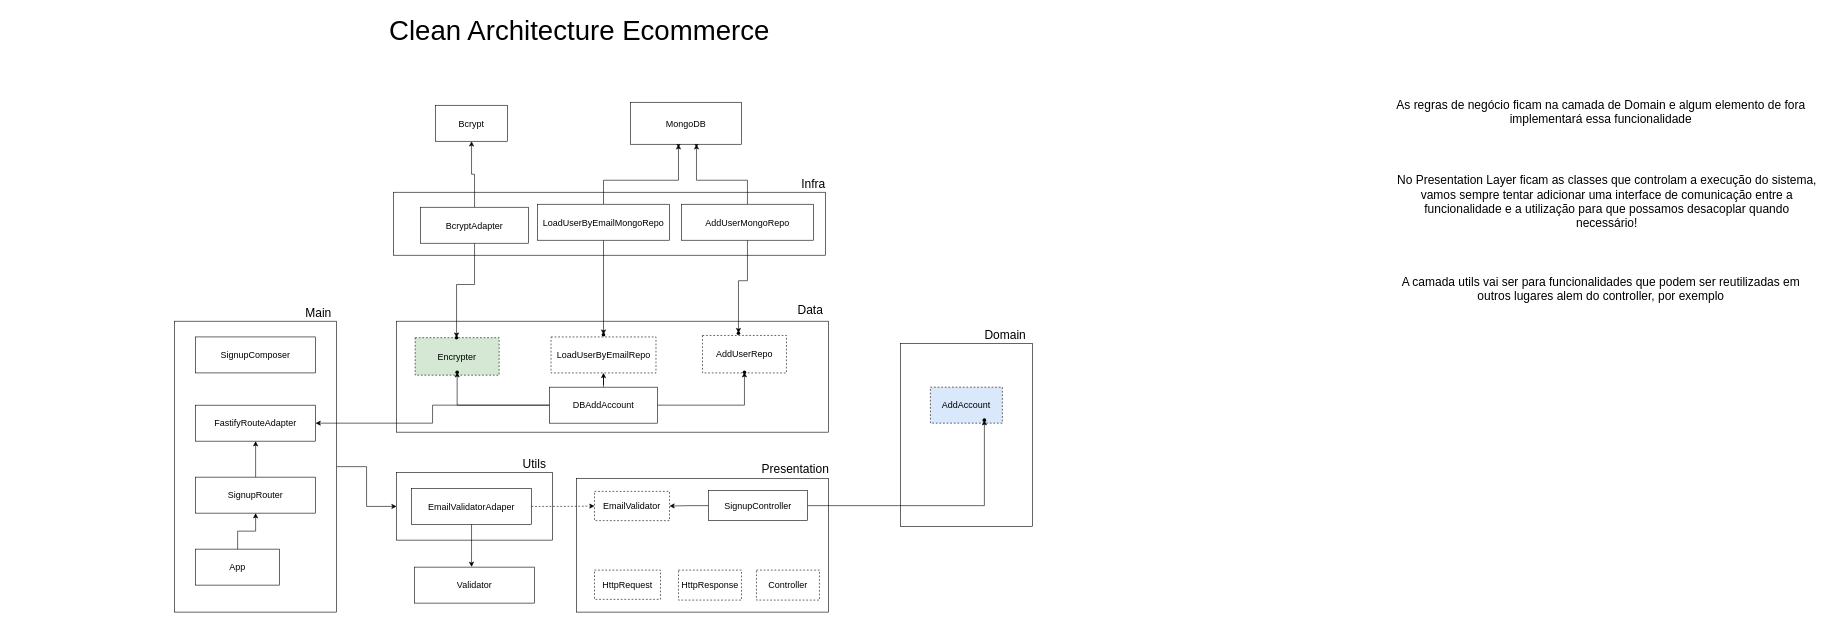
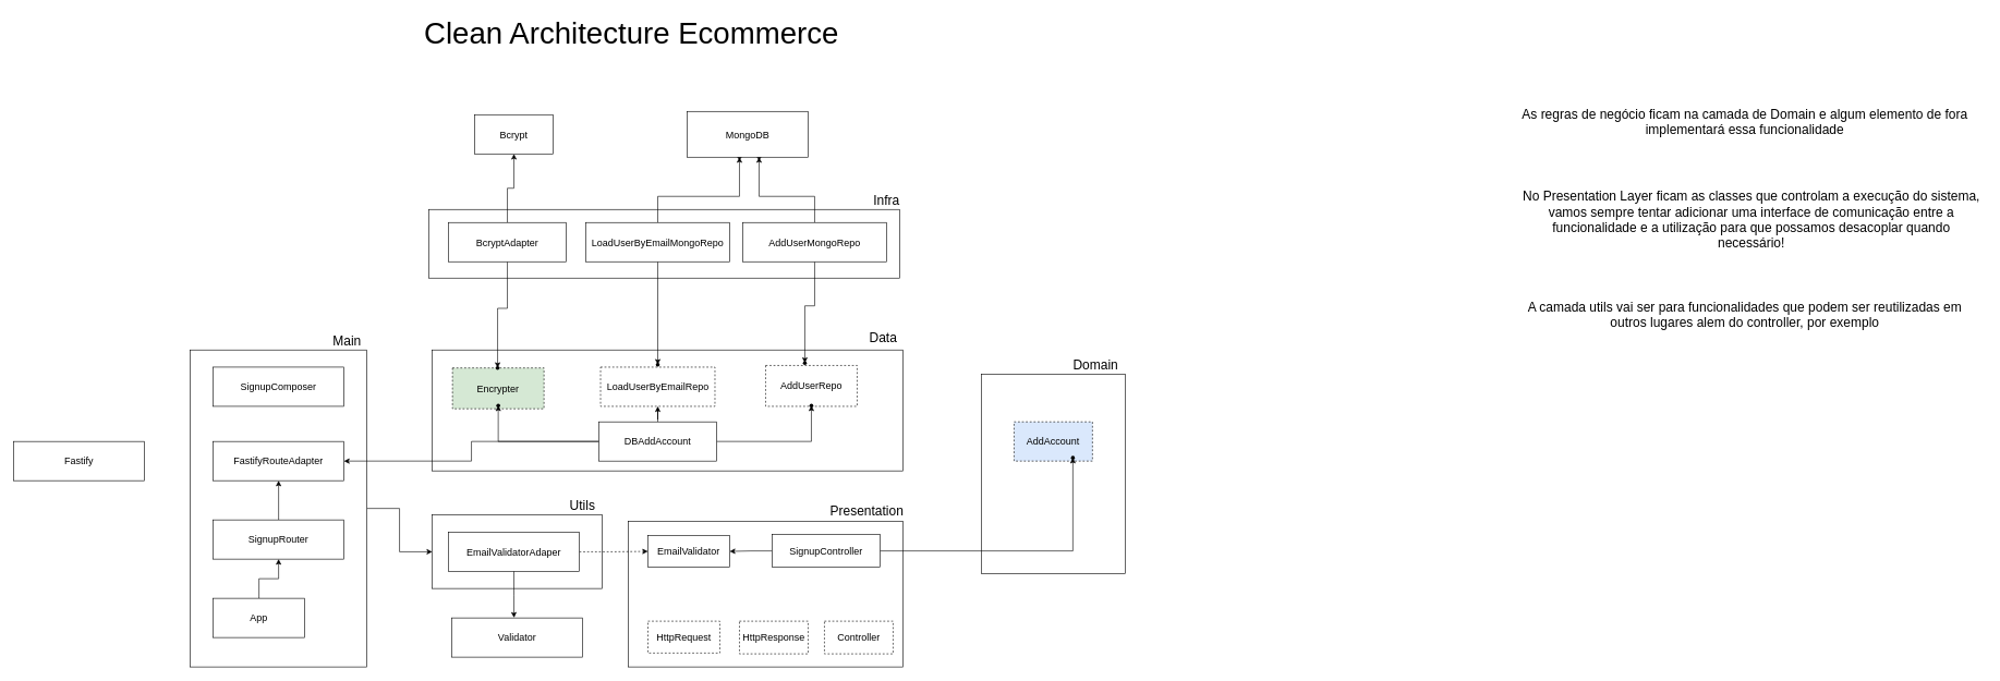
  <mxCell id="0" />
  <mxCell id="1" parent="0" />
  <mxCell id="2" value="Clean Architecture Ecommerce" style="text;html=1;strokeColor=none;fillColor=none;align=center;verticalAlign=middle;whiteSpace=wrap;rounded=0;fontSize=46;" vertex="1" parent="1"><mxGeometry x="500" y="20" width="930" height="60" as="geometry" /></mxCell>
  <mxCell id="3" value="No Presentation Layer ficam as classes que controlam a execução do sistema, vamos sempre tentar adicionar uma interface de comunicação entre a funcionalidade e a utilização para que possamos desacoplar quando necessário!" style="text;html=1;strokeColor=none;fillColor=none;align=center;verticalAlign=middle;whiteSpace=wrap;rounded=0;fontSize=20;" vertex="1" parent="1"><mxGeometry x="2320" y="260" width="716" height="150" as="geometry" /></mxCell>
  <mxCell id="4" value="A camada utils vai ser para funcionalidades que podem ser reutilizadas em outros lugares alem do controller, por exemplo" style="text;html=1;strokeColor=none;fillColor=none;align=center;verticalAlign=middle;whiteSpace=wrap;rounded=0;fontSize=20;" vertex="1" parent="1"><mxGeometry x="2310" y="405" width="716" height="150" as="geometry" /></mxCell>
  <mxCell id="5" value="As regras de negócio ficam na camada de Domain e algum elemento de fora implementará essa funcionalidade" style="text;html=1;strokeColor=none;fillColor=none;align=center;verticalAlign=middle;whiteSpace=wrap;rounded=0;fontSize=20;" vertex="1" parent="1"><mxGeometry x="2310" y="110" width="716" height="150" as="geometry" /></mxCell>
  <mxCell id="6" value="" style="edgeStyle=orthogonalEdgeStyle;rounded=0;orthogonalLoop=1;jettySize=auto;html=1;fontSize=15;" edge="1" parent="1" source="7" target="10"><mxGeometry relative="1" as="geometry" /></mxCell>
  <mxCell id="7" value="" style="rounded=0;whiteSpace=wrap;html=1;fontSize=20;" vertex="1" parent="1"><mxGeometry x="290" y="535" width="270" height="485" as="geometry" /></mxCell>
  <mxCell id="8" value="Main" style="text;html=1;strokeColor=none;fillColor=none;align=center;verticalAlign=middle;whiteSpace=wrap;rounded=0;fontSize=20;" vertex="1" parent="1"><mxGeometry x="500" y="505" width="60" height="30" as="geometry" /></mxCell>
  <mxCell id="9" value="" style="rounded=0;whiteSpace=wrap;html=1;fontSize=20;" vertex="1" parent="1"><mxGeometry x="660" y="535" width="720" height="185" as="geometry" /></mxCell>
  <mxCell id="10" value="" style="rounded=0;whiteSpace=wrap;html=1;fontSize=20;" vertex="1" parent="1"><mxGeometry x="660" y="787.5" width="260" height="112.5" as="geometry" /></mxCell>
  <mxCell id="11" value="" style="rounded=0;whiteSpace=wrap;html=1;fontSize=20;" vertex="1" parent="1"><mxGeometry x="960" y="797.5" width="420" height="222.5" as="geometry" /></mxCell>
  <mxCell id="12" value="" style="rounded=0;whiteSpace=wrap;html=1;fontSize=20;" vertex="1" parent="1"><mxGeometry x="1500" y="572.5" width="220" height="305" as="geometry" /></mxCell>
  <mxCell id="13" value="" style="rounded=0;whiteSpace=wrap;html=1;fontSize=20;labelBackgroundColor=#E5CCFF;labelBorderColor=none;" vertex="1" parent="1"><mxGeometry x="655" y="320" width="720" height="105" as="geometry" /></mxCell>
  <mxCell id="14" value="Infra" style="text;html=1;strokeColor=none;fillColor=none;align=center;verticalAlign=middle;whiteSpace=wrap;rounded=0;fontSize=20;" vertex="1" parent="1"><mxGeometry x="1325" y="290" width="60" height="30" as="geometry" /></mxCell>
  <mxCell id="15" value="Data" style="text;html=1;strokeColor=none;fillColor=none;align=center;verticalAlign=middle;whiteSpace=wrap;rounded=0;fontSize=20;" vertex="1" parent="1"><mxGeometry x="1320" y="500" width="60" height="30" as="geometry" /></mxCell>
  <mxCell id="16" value="" style="edgeStyle=orthogonalEdgeStyle;rounded=0;orthogonalLoop=1;jettySize=auto;html=1;fontSize=15;" edge="1" parent="1" source="18" target="58"><mxGeometry relative="1" as="geometry" /></mxCell>
  <mxCell id="17" value="" style="edgeStyle=orthogonalEdgeStyle;rounded=0;orthogonalLoop=1;jettySize=auto;html=1;fontSize=15;" edge="1" parent="1" source="18" target="61"><mxGeometry relative="1" as="geometry" /></mxCell>
- <mxCell id="18" value="BcryptAdapter" style="rounded=0;whiteSpace=wrap;html=1;labelBackgroundColor=none;labelBorderColor=none;fontSize=15;" vertex="1" parent="1"><mxGeometry x="700" y="345" width="180" height="60" as="geometry" /></mxCell>
+ <mxCell id="18" value="BcryptAdapter" style="rounded=0;whiteSpace=wrap;html=1;labelBackgroundColor=none;labelBorderColor=none;fontSize=15;" vertex="1" parent="1"><mxGeometry x="685" y="340" width="180" height="60" as="geometry" /></mxCell>
  <mxCell id="19" value="" style="edgeStyle=orthogonalEdgeStyle;rounded=0;orthogonalLoop=1;jettySize=auto;html=1;fontSize=15;" edge="1" parent="1" source="21" target="60"><mxGeometry relative="1" as="geometry" /></mxCell>
  <mxCell id="20" value="" style="edgeStyle=orthogonalEdgeStyle;rounded=0;orthogonalLoop=1;jettySize=auto;html=1;fontSize=15;" edge="1" parent="1" source="21" target="62"><mxGeometry relative="1" as="geometry" /></mxCell>
  <mxCell id="21" value="LoadUserByEmailMongoRepo" style="rounded=0;whiteSpace=wrap;html=1;labelBackgroundColor=none;labelBorderColor=none;fontSize=15;" vertex="1" parent="1"><mxGeometry x="895" y="340" width="220" height="60" as="geometry" /></mxCell>
  <mxCell id="22" value="" style="edgeStyle=orthogonalEdgeStyle;rounded=0;orthogonalLoop=1;jettySize=auto;html=1;fontSize=15;" edge="1" parent="1" source="24" target="59"><mxGeometry relative="1" as="geometry" /></mxCell>
  <mxCell id="23" value="" style="edgeStyle=orthogonalEdgeStyle;rounded=0;orthogonalLoop=1;jettySize=auto;html=1;fontSize=15;" edge="1" parent="1" source="24" target="63"><mxGeometry relative="1" as="geometry" /></mxCell>
  <mxCell id="24" value="AddUserMongoRepo" style="rounded=0;whiteSpace=wrap;html=1;labelBackgroundColor=none;labelBorderColor=none;fontSize=15;" vertex="1" parent="1"><mxGeometry x="1135" y="340" width="220" height="60" as="geometry" /></mxCell>
  <mxCell id="25" value="Encrypter" style="rounded=0;whiteSpace=wrap;html=1;labelBackgroundColor=none;labelBorderColor=none;fontSize=15;dashed=1;fillColor=#d5e8d4;" vertex="1" parent="1"><mxGeometry x="691" y="562.5" width="140" height="62.5" as="geometry" /></mxCell>
  <mxCell id="26" value="LoadUserByEmailRepo" style="rounded=0;whiteSpace=wrap;html=1;labelBackgroundColor=none;labelBorderColor=none;fontSize=15;dashed=1;" vertex="1" parent="1"><mxGeometry x="917.5" y="561.25" width="175" height="60" as="geometry" /></mxCell>
  <mxCell id="27" value="AddUserRepo" style="rounded=0;whiteSpace=wrap;html=1;labelBackgroundColor=none;labelBorderColor=none;fontSize=15;dashed=1;" vertex="1" parent="1"><mxGeometry x="1170" y="558.75" width="140" height="62.5" as="geometry" /></mxCell>
  <mxCell id="28" value="" style="edgeStyle=orthogonalEdgeStyle;rounded=0;orthogonalLoop=1;jettySize=auto;html=1;fontSize=15;" edge="1" parent="1" source="32" target="33"><mxGeometry relative="1" as="geometry" /></mxCell>
  <mxCell id="29" value="" style="edgeStyle=orthogonalEdgeStyle;rounded=0;orthogonalLoop=1;jettySize=auto;html=1;fontSize=15;" edge="1" parent="1" source="32" target="26"><mxGeometry relative="1" as="geometry" /></mxCell>
  <mxCell id="30" value="" style="edgeStyle=orthogonalEdgeStyle;rounded=0;orthogonalLoop=1;jettySize=auto;html=1;fontSize=15;" edge="1" parent="1" source="32" target="34"><mxGeometry relative="1" as="geometry" /></mxCell>
  <mxCell id="31" value="" style="edgeStyle=orthogonalEdgeStyle;rounded=0;orthogonalLoop=1;jettySize=auto;html=1;fontSize=15;" edge="1" parent="1" source="32" target="37"><mxGeometry relative="1" as="geometry"><mxPoint x="1540" y="675" as="targetPoint" /></mxGeometry></mxCell>
  <mxCell id="32" value="DBAddAccount" style="rounded=0;whiteSpace=wrap;html=1;labelBackgroundColor=none;labelBorderColor=none;fontSize=15;" vertex="1" parent="1"><mxGeometry x="915" y="645" width="180" height="60" as="geometry" /></mxCell>
  <mxCell id="33" value="" style="shape=waypoint;sketch=0;size=6;pointerEvents=1;points=[];fillColor=default;resizable=0;rotatable=0;perimeter=centerPerimeter;snapToPoint=1;fontSize=15;rounded=0;labelBackgroundColor=none;labelBorderColor=none;" vertex="1" parent="1"><mxGeometry x="741" y="600" width="40" height="40" as="geometry" /></mxCell>
  <mxCell id="34" value="" style="shape=waypoint;sketch=0;size=6;pointerEvents=1;points=[];fillColor=default;resizable=0;rotatable=0;perimeter=centerPerimeter;snapToPoint=1;fontSize=15;rounded=0;labelBackgroundColor=none;labelBorderColor=none;" vertex="1" parent="1"><mxGeometry x="1220" y="600" width="40" height="40" as="geometry" /></mxCell>
  <mxCell id="35" value="AddAccount" style="rounded=0;whiteSpace=wrap;html=1;labelBackgroundColor=none;labelBorderColor=none;fontSize=15;dashed=1;fillColor=#dae8fc;" vertex="1" parent="1"><mxGeometry x="1550" y="645" width="120" height="60" as="geometry" /></mxCell>
  <mxCell id="36" value="SignupComposer" style="rounded=0;whiteSpace=wrap;html=1;labelBackgroundColor=none;labelBorderColor=none;fontSize=15;" vertex="1" parent="1"><mxGeometry x="325" y="561.25" width="200" height="60" as="geometry" /></mxCell>
  <mxCell id="37" value="FastifyRouteAdapter" style="rounded=0;whiteSpace=wrap;html=1;labelBackgroundColor=none;labelBorderColor=none;fontSize=15;" vertex="1" parent="1"><mxGeometry x="325" y="675" width="200" height="60" as="geometry" /></mxCell>
  <mxCell id="38" value="" style="edgeStyle=orthogonalEdgeStyle;rounded=0;orthogonalLoop=1;jettySize=auto;html=1;fontSize=15;" edge="1" parent="1" source="39" target="37"><mxGeometry relative="1" as="geometry" /></mxCell>
  <mxCell id="39" value="SignupRouter" style="rounded=0;whiteSpace=wrap;html=1;labelBackgroundColor=none;labelBorderColor=none;fontSize=15;" vertex="1" parent="1"><mxGeometry x="325" y="795" width="200" height="60" as="geometry" /></mxCell>
  <mxCell id="40" value="" style="edgeStyle=orthogonalEdgeStyle;rounded=0;orthogonalLoop=1;jettySize=auto;html=1;fontSize=15;" edge="1" parent="1" source="41" target="39"><mxGeometry relative="1" as="geometry" /></mxCell>
  <mxCell id="41" value="App" style="rounded=0;whiteSpace=wrap;html=1;labelBackgroundColor=none;labelBorderColor=none;fontSize=15;" vertex="1" parent="1"><mxGeometry x="325" y="915" width="140" height="60" as="geometry" /></mxCell>
  <mxCell id="42" value="" style="edgeStyle=orthogonalEdgeStyle;rounded=0;orthogonalLoop=1;jettySize=auto;html=1;fontSize=15;dashed=1;" edge="1" parent="1" source="43" target="48"><mxGeometry relative="1" as="geometry" /></mxCell>
  <mxCell id="43" value="EmailValidatorAdaper" style="rounded=0;whiteSpace=wrap;html=1;labelBackgroundColor=none;labelBorderColor=none;fontSize=15;" vertex="1" parent="1"><mxGeometry x="685" y="813.75" width="200" height="60" as="geometry" /></mxCell>
+ <mxCell id="44" value="Fastify" style="rounded=0;whiteSpace=wrap;html=1;labelBackgroundColor=none;labelBorderColor=none;fontSize=15;" vertex="1" parent="1"><mxGeometry x="20" y="675" width="200" height="60" as="geometry" /></mxCell>
  <mxCell id="45" value="Domain" style="text;html=1;strokeColor=none;fillColor=none;align=center;verticalAlign=middle;whiteSpace=wrap;rounded=0;fontSize=20;" vertex="1" parent="1"><mxGeometry x="1630" y="542.5" width="90" height="30" as="geometry" /></mxCell>
  <mxCell id="46" value="Presentation" style="text;html=1;strokeColor=none;fillColor=none;align=center;verticalAlign=middle;whiteSpace=wrap;rounded=0;fontSize=20;" vertex="1" parent="1"><mxGeometry x="1270" y="765" width="110" height="30" as="geometry" /></mxCell>
  <mxCell id="47" value="Utils" style="text;html=1;strokeColor=none;fillColor=none;align=center;verticalAlign=middle;whiteSpace=wrap;rounded=0;fontSize=20;" vertex="1" parent="1"><mxGeometry x="860" y="757.5" width="60" height="30" as="geometry" /></mxCell>
- <mxCell id="48" value="EmailValidator" style="rounded=0;whiteSpace=wrap;html=1;labelBackgroundColor=none;labelBorderColor=none;fontSize=15;dashed=1;" vertex="1" parent="1"><mxGeometry x="990" y="818.75" width="125" height="48.75" as="geometry" /></mxCell>
+ <mxCell id="48" value="EmailValidator" style="rounded=0;whiteSpace=wrap;html=1;labelBackgroundColor=none;labelBorderColor=none;fontSize=15;dashed=0;" vertex="1" parent="1"><mxGeometry x="990" y="818.75" width="125" height="48.75" as="geometry" /></mxCell>
  <mxCell id="49" value="HttpRequest" style="rounded=0;whiteSpace=wrap;html=1;labelBackgroundColor=none;labelBorderColor=none;fontSize=15;dashed=1;" vertex="1" parent="1"><mxGeometry x="990" y="950" width="110" height="48.75" as="geometry" /></mxCell>
  <mxCell id="50" value="HttpResponse" style="rounded=0;whiteSpace=wrap;html=1;labelBackgroundColor=none;labelBorderColor=none;fontSize=15;dashed=1;" vertex="1" parent="1"><mxGeometry x="1130" y="950" width="105" height="50" as="geometry" /></mxCell>
  <mxCell id="51" value="Controller" style="rounded=0;whiteSpace=wrap;html=1;labelBackgroundColor=none;labelBorderColor=none;fontSize=15;dashed=1;" vertex="1" parent="1"><mxGeometry x="1260" y="950" width="105" height="50" as="geometry" /></mxCell>
  <mxCell id="52" value="" style="edgeStyle=orthogonalEdgeStyle;rounded=0;orthogonalLoop=1;jettySize=auto;html=1;fontSize=15;" edge="1" parent="1" source="54" target="48"><mxGeometry relative="1" as="geometry" /></mxCell>
  <mxCell id="53" value="" style="edgeStyle=orthogonalEdgeStyle;rounded=0;orthogonalLoop=1;jettySize=auto;html=1;fontSize=15;" edge="1" parent="1" source="54" target="55"><mxGeometry relative="1" as="geometry" /></mxCell>
  <mxCell id="54" value="SignupController" style="rounded=0;whiteSpace=wrap;html=1;labelBackgroundColor=none;labelBorderColor=none;fontSize=15;" vertex="1" parent="1"><mxGeometry x="1180" y="817.5" width="165" height="50" as="geometry" /></mxCell>
  <mxCell id="55" value="" style="shape=waypoint;sketch=0;size=6;pointerEvents=1;points=[];fillColor=default;resizable=0;rotatable=0;perimeter=centerPerimeter;snapToPoint=1;fontSize=15;rounded=0;labelBackgroundColor=none;labelBorderColor=none;" vertex="1" parent="1"><mxGeometry x="1620" y="680" width="40" height="40" as="geometry" /></mxCell>
  <mxCell id="56" value="Validator" style="rounded=0;whiteSpace=wrap;html=1;labelBackgroundColor=none;labelBorderColor=none;fontSize=15;" vertex="1" parent="1"><mxGeometry x="690" y="945" width="200" height="60" as="geometry" /></mxCell>
  <mxCell id="57" value="" style="endArrow=classic;html=1;rounded=0;fontSize=15;exitX=0.5;exitY=1;exitDx=0;exitDy=0;entryX=0.476;entryY=-0.005;entryDx=0;entryDy=0;entryPerimeter=0;" edge="1" parent="1" source="43" target="56"><mxGeometry width="50" height="50" relative="1" as="geometry"><mxPoint x="710" y="950" as="sourcePoint" /><mxPoint x="780" y="940" as="targetPoint" /><Array as="points"><mxPoint x="785" y="910" /><mxPoint x="785" y="940" /></Array></mxGeometry></mxCell>
  <mxCell id="58" value="Bcrypt" style="rounded=0;whiteSpace=wrap;html=1;labelBackgroundColor=none;labelBorderColor=none;fontSize=15;" vertex="1" parent="1"><mxGeometry x="725" y="175" width="120" height="60" as="geometry" /></mxCell>
  <mxCell id="59" value="" style="shape=waypoint;sketch=0;size=6;pointerEvents=1;points=[];fillColor=default;resizable=0;rotatable=0;perimeter=centerPerimeter;snapToPoint=1;fontSize=15;rounded=0;labelBackgroundColor=none;labelBorderColor=none;" vertex="1" parent="1"><mxGeometry x="1210" y="535" width="40" height="40" as="geometry" /></mxCell>
  <mxCell id="60" value="" style="shape=waypoint;sketch=0;size=6;pointerEvents=1;points=[];fillColor=default;resizable=0;rotatable=0;perimeter=centerPerimeter;snapToPoint=1;fontSize=15;rounded=0;labelBackgroundColor=none;labelBorderColor=none;" vertex="1" parent="1"><mxGeometry x="985" y="537.5" width="40" height="40" as="geometry" /></mxCell>
  <mxCell id="61" value="" style="shape=waypoint;sketch=0;size=6;pointerEvents=1;points=[];fillColor=default;resizable=0;rotatable=0;perimeter=centerPerimeter;snapToPoint=1;fontSize=15;rounded=0;labelBackgroundColor=none;labelBorderColor=none;" vertex="1" parent="1"><mxGeometry x="740" y="542.5" width="40" height="40" as="geometry" /></mxCell>
  <mxCell id="62" value="" style="shape=waypoint;sketch=0;size=6;pointerEvents=1;points=[];fillColor=default;resizable=0;rotatable=0;perimeter=centerPerimeter;snapToPoint=1;fontSize=15;rounded=0;labelBackgroundColor=none;labelBorderColor=none;" vertex="1" parent="1"><mxGeometry x="1110" y="220" width="40" height="40" as="geometry" /></mxCell>
  <mxCell id="63" value="" style="shape=waypoint;sketch=0;size=6;pointerEvents=1;points=[];fillColor=default;resizable=0;rotatable=0;perimeter=centerPerimeter;snapToPoint=1;fontSize=15;rounded=0;labelBackgroundColor=none;labelBorderColor=none;" vertex="1" parent="1"><mxGeometry x="1140" y="220" width="40" height="40" as="geometry" /></mxCell>
  <mxCell id="64" value="MongoDB" style="rounded=0;whiteSpace=wrap;html=1;labelBackgroundColor=none;labelBorderColor=none;fontSize=15;" vertex="1" parent="1"><mxGeometry x="1050" y="170" width="185" height="70" as="geometry" /></mxCell>
